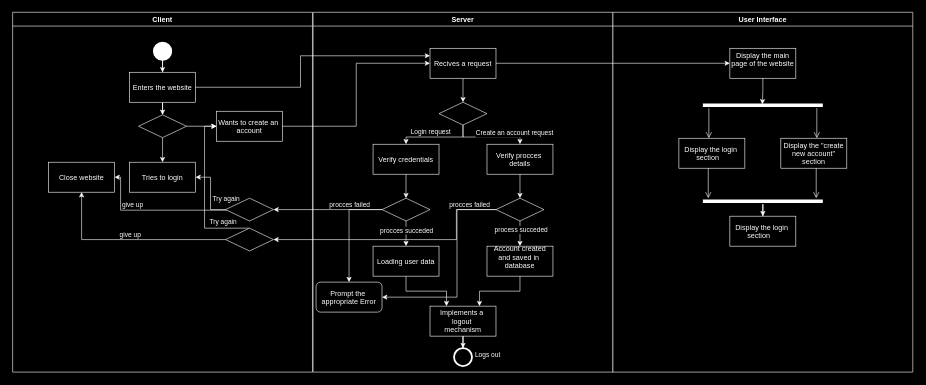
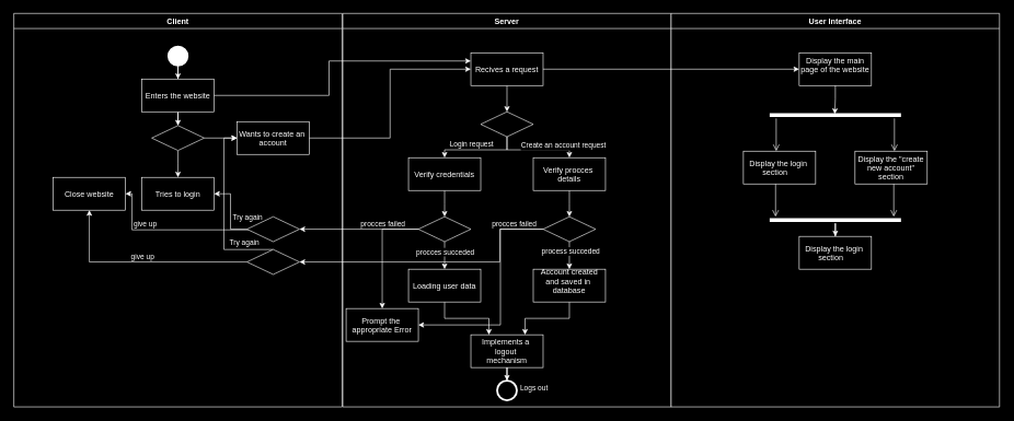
  <mxCell id="0" />
  <mxCell id="1" parent="0" />
  <mxCell id="2" value="Client" style="swimlane;labelBackgroundColor=#000000;labelBorderColor=#000000;swimlaneLine=1;swimlaneFillColor=#000000;gradientDirection=radial;fontColor=#FFFFFF;fillColor=#000000;fillStyle=auto;strokeColor=#FFFFFF;gradientColor=none;" vertex="1" parent="1"><mxGeometry x="20" y="20" width="500" height="600" as="geometry" /></mxCell>
  <mxCell id="3" value="" style="edgeStyle=orthogonalEdgeStyle;rounded=0;orthogonalLoop=1;jettySize=auto;html=1;strokeColor=#FFFFFF;" edge="1" parent="2" source="4" target="6"><mxGeometry relative="1" as="geometry" /></mxCell>
  <mxCell id="4" value="" style="strokeWidth=2;html=1;shape=mxgraph.flowchart.start_2;whiteSpace=wrap;strokeColor=#FFFFFF;fillColor=#FFFFFF;" vertex="1" parent="2"><mxGeometry x="235" y="50" width="30" height="30" as="geometry" /></mxCell>
  <mxCell id="5" value="" style="edgeStyle=orthogonalEdgeStyle;rounded=0;orthogonalLoop=1;jettySize=auto;html=1;strokeColor=#FFFFFF;" edge="1" parent="2" source="6" target="10"><mxGeometry relative="1" as="geometry" /></mxCell>
  <mxCell id="6" value="Enters the website" style="rounded=0;fillColor=#000000;shadow=0;fontColor=#FFFFFF;strokeColor=#FFFFFF;" vertex="1" parent="2"><mxGeometry x="195" y="100" width="110" height="50" as="geometry" /></mxCell>
  <mxCell id="7" value="Tries to login" style="rounded=0;fillColor=#000000;shadow=0;fontColor=#FFFFFF;strokeColor=#FFFFFF;" vertex="1" parent="2"><mxGeometry x="195" y="250" width="110" height="50" as="geometry" /></mxCell>
  <mxCell id="8" value="" style="edgeStyle=orthogonalEdgeStyle;rounded=0;orthogonalLoop=1;jettySize=auto;html=1;strokeColor=#FFFFFF;" edge="1" parent="2" source="10"><mxGeometry relative="1" as="geometry"><mxPoint x="250" y="250" as="targetPoint" /></mxGeometry></mxCell>
  <mxCell id="9" value="" style="edgeStyle=orthogonalEdgeStyle;rounded=0;orthogonalLoop=1;jettySize=auto;html=1;strokeColor=#FFFFFF;entryX=0;entryY=0.5;entryDx=0;entryDy=0;" edge="1" parent="2" source="10" target="11"><mxGeometry relative="1" as="geometry" /></mxCell>
  <mxCell id="10" value="" style="rhombus;fillColor=#000000;strokeColor=#FFFFFF;rounded=0;" vertex="1" parent="2"><mxGeometry x="210" y="171" width="80" height="38" as="geometry" /></mxCell>
  <mxCell id="11" value="Wants to create an &#10;account" style="rounded=0;fillColor=#000000;shadow=0;fontColor=#FFFFFF;strokeColor=#FFFFFF;" vertex="1" parent="2"><mxGeometry x="340" y="165" width="110" height="50" as="geometry" /></mxCell>
  <mxCell id="12" style="edgeStyle=orthogonalEdgeStyle;rounded=0;orthogonalLoop=1;jettySize=auto;html=1;entryX=1;entryY=0.5;entryDx=0;entryDy=0;strokeColor=#FFFFFF;" edge="1" parent="2" source="16" target="7"><mxGeometry relative="1" as="geometry" /></mxCell>
  <mxCell id="13" value="Try again" style="edgeLabel;html=1;align=center;verticalAlign=middle;resizable=0;points=[];fontColor=#FFFFFF;labelBackgroundColor=#000000;" vertex="1" connectable="0" parent="12"><mxGeometry x="-0.042" y="3" relative="1" as="geometry"><mxPoint x="28" y="6" as="offset" /></mxGeometry></mxCell>
  <mxCell id="14" style="edgeStyle=orthogonalEdgeStyle;rounded=0;orthogonalLoop=1;jettySize=auto;html=1;entryX=1;entryY=0.5;entryDx=0;entryDy=0;strokeColor=#FFFFFF;" edge="1" parent="2" source="16" target="17"><mxGeometry relative="1" as="geometry"><Array as="points"><mxPoint x="180" y="330" /><mxPoint x="180" y="275" /></Array></mxGeometry></mxCell>
  <mxCell id="15" value="give up" style="edgeLabel;html=1;align=center;verticalAlign=middle;resizable=0;points=[];fontColor=#FFFFFF;labelBackgroundColor=#000000;" vertex="1" connectable="0" parent="14"><mxGeometry x="0.138" y="2" relative="1" as="geometry"><mxPoint x="-20" y="-12" as="offset" /></mxGeometry></mxCell>
  <mxCell id="16" value="" style="rhombus;fillColor=#000000;strokeColor=#FFFFFF;rounded=0;" vertex="1" parent="2"><mxGeometry x="355" y="310" width="80" height="38" as="geometry" /></mxCell>
  <mxCell id="17" value="Close website" style="rounded=0;fillColor=#000000;shadow=0;fontColor=#FFFFFF;strokeColor=#FFFFFF;" vertex="1" parent="2"><mxGeometry x="60" y="250" width="110" height="50" as="geometry" /></mxCell>
  <mxCell id="18" style="edgeStyle=orthogonalEdgeStyle;rounded=0;orthogonalLoop=1;jettySize=auto;html=1;entryX=0.5;entryY=1;entryDx=0;entryDy=0;strokeColor=#FFFFFF;" edge="1" parent="2" source="20" target="17"><mxGeometry relative="1" as="geometry" /></mxCell>
  <mxCell id="19" style="edgeStyle=orthogonalEdgeStyle;rounded=0;orthogonalLoop=1;jettySize=auto;html=1;entryX=0;entryY=0.5;entryDx=0;entryDy=0;strokeColor=#FFFFFF;" edge="1" parent="2" source="20" target="11"><mxGeometry relative="1" as="geometry"><Array as="points"><mxPoint x="320" y="360" /><mxPoint x="320" y="190" /></Array></mxGeometry></mxCell>
  <mxCell id="20" value="" style="rhombus;fillColor=#000000;strokeColor=#FFFFFF;rounded=0;" vertex="1" parent="2"><mxGeometry x="355" y="360" width="80" height="38" as="geometry" /></mxCell>
  <mxCell id="21" value="Try again" style="edgeLabel;html=1;align=center;verticalAlign=middle;resizable=0;points=[];fontColor=#FFFFFF;labelBackgroundColor=#000000;" vertex="1" connectable="0" parent="2"><mxGeometry x="350" y="348.002" as="geometry" /></mxCell>
  <mxCell id="22" value="give up" style="edgeLabel;html=1;align=center;verticalAlign=middle;resizable=0;points=[];fontColor=#FFFFFF;labelBackgroundColor=#000000;" vertex="1" connectable="0" parent="2"><mxGeometry x="195.004" y="370" as="geometry" /></mxCell>
  <mxCell id="23" value="Server" style="swimlane;fillColor=#000000;fontColor=#FFFFFF;labelBackgroundColor=#000000;labelBorderColor=#000000;strokeColor=#FFFFFF;swimlaneLine=1;swimlaneFillColor=#000000;gradientColor=none;perimeterSpacing=1;rounded=0;" vertex="1" parent="1"><mxGeometry x="521" y="20" width="500" height="600" as="geometry" /></mxCell>
  <mxCell id="24" style="edgeStyle=orthogonalEdgeStyle;rounded=0;orthogonalLoop=1;jettySize=auto;html=1;strokeColor=#FFFFFF;" edge="1" parent="23" source="25" target="30"><mxGeometry relative="1" as="geometry" /></mxCell>
  <mxCell id="25" value="Recives a request" style="rounded=0;fillColor=#000000;shadow=0;fontColor=#FFFFFF;strokeColor=#FFFFFF;" vertex="1" parent="23"><mxGeometry x="195" y="60" width="110" height="50" as="geometry" /></mxCell>
  <mxCell id="26" style="edgeStyle=orthogonalEdgeStyle;rounded=0;orthogonalLoop=1;jettySize=auto;html=1;entryX=0.5;entryY=0;entryDx=0;entryDy=0;strokeColor=#FFFFFF;" edge="1" parent="23" source="30" target="32"><mxGeometry relative="1" as="geometry"><Array as="points"><mxPoint x="250" y="208" /><mxPoint x="345" y="208" /></Array></mxGeometry></mxCell>
  <mxCell id="27" value="Create an account request" style="edgeLabel;align=center;verticalAlign=middle;resizable=0;points=[];labelBorderColor=none;fontColor=#FFFFFF;labelBackgroundColor=#000000;" vertex="1" connectable="0" parent="26"><mxGeometry x="0.246" y="-3" relative="1" as="geometry"><mxPoint x="27" y="-11" as="offset" /></mxGeometry></mxCell>
  <mxCell id="28" style="edgeStyle=orthogonalEdgeStyle;rounded=0;orthogonalLoop=1;jettySize=auto;html=1;entryX=0.5;entryY=0;entryDx=0;entryDy=0;strokeColor=#FFFFFF;" edge="1" parent="23" source="30" target="34"><mxGeometry relative="1" as="geometry"><Array as="points"><mxPoint x="250" y="208" /><mxPoint x="155" y="208" /></Array></mxGeometry></mxCell>
  <mxCell id="29" value="&lt;div style=&quot;font-size: 10px; line-height: 0%;&quot;&gt;&lt;font size=&quot;1&quot; color=&quot;#ffffff&quot;&gt;&lt;span style=&quot;background-color: rgb(0, 0, 0); font-size: 11px;&quot;&gt;Login request&lt;/span&gt;&lt;/font&gt;&lt;/div&gt;" style="edgeLabel;html=1;align=center;verticalAlign=middle;resizable=0;points=[];" vertex="1" connectable="0" parent="28"><mxGeometry x="0.23" y="1" relative="1" as="geometry"><mxPoint x="3" y="-9" as="offset" /></mxGeometry></mxCell>
  <mxCell id="30" value="" style="rhombus;fillColor=#000000;strokeColor=#FFFFFF;rounded=0;" vertex="1" parent="23"><mxGeometry x="210" y="150" width="80" height="38" as="geometry" /></mxCell>
  <mxCell id="31" value="" style="edgeStyle=orthogonalEdgeStyle;rounded=0;orthogonalLoop=1;jettySize=auto;html=1;strokeColor=#FFFFFF;" edge="1" parent="23" source="32"><mxGeometry relative="1" as="geometry"><mxPoint x="345" y="310" as="targetPoint" /></mxGeometry></mxCell>
  <mxCell id="32" value="Verify procces &#10;details" style="rounded=0;fillColor=#000000;shadow=0;fontColor=#FFFFFF;strokeColor=#FFFFFF;" vertex="1" parent="23"><mxGeometry x="290" y="220" width="110" height="50" as="geometry" /></mxCell>
  <mxCell id="33" value="" style="edgeStyle=orthogonalEdgeStyle;rounded=0;orthogonalLoop=1;jettySize=auto;html=1;strokeColor=#FFFFFF;" edge="1" parent="23" source="34"><mxGeometry relative="1" as="geometry"><mxPoint x="155" y="310" as="targetPoint" /></mxGeometry></mxCell>
  <mxCell id="34" value="Verify credentials" style="rounded=0;fillColor=#000000;shadow=0;fontColor=#FFFFFF;strokeColor=#FFFFFF;" vertex="1" parent="23"><mxGeometry x="100" y="220" width="110" height="50" as="geometry" /></mxCell>
  <mxCell id="35" value="" style="edgeStyle=orthogonalEdgeStyle;rounded=0;orthogonalLoop=1;jettySize=auto;html=1;strokeColor=#FFFFFF;" edge="1" parent="23" source="38" target="45"><mxGeometry relative="1" as="geometry"><Array as="points"><mxPoint x="155" y="380" /><mxPoint x="155" y="380" /></Array></mxGeometry></mxCell>
  <mxCell id="36" value="procces succeded" style="edgeLabel;html=1;align=center;verticalAlign=middle;resizable=0;points=[];fontColor=#FFFFFF;labelBackgroundColor=#000000;" vertex="1" connectable="0" parent="35"><mxGeometry x="-0.274" relative="1" as="geometry"><mxPoint as="offset" /></mxGeometry></mxCell>
  <mxCell id="37" style="edgeStyle=orthogonalEdgeStyle;rounded=0;orthogonalLoop=1;jettySize=auto;html=1;entryX=0.5;entryY=0;entryDx=0;entryDy=0;strokeColor=#FFFFFF;" edge="1" parent="23" source="38" target="48"><mxGeometry relative="1" as="geometry"><Array as="points"><mxPoint x="60" y="329" /></Array></mxGeometry></mxCell>
  <mxCell id="38" value="" style="rhombus;fillColor=#000000;strokeColor=#FFFFFF;rounded=0;" vertex="1" parent="23"><mxGeometry x="115" y="310" width="80" height="38" as="geometry" /></mxCell>
  <mxCell id="39" value="" style="edgeStyle=orthogonalEdgeStyle;rounded=0;orthogonalLoop=1;jettySize=auto;html=1;strokeColor=#FFFFFF;" edge="1" parent="23" source="43" target="47"><mxGeometry relative="1" as="geometry" /></mxCell>
  <mxCell id="40" value="process succeded" style="edgeLabel;html=1;align=center;verticalAlign=middle;resizable=0;points=[];fontColor=#FFFFFF;labelBackgroundColor=#000000;" vertex="1" connectable="0" parent="39"><mxGeometry x="-0.333" y="1" relative="1" as="geometry"><mxPoint as="offset" /></mxGeometry></mxCell>
  <mxCell id="41" style="edgeStyle=orthogonalEdgeStyle;rounded=0;orthogonalLoop=1;jettySize=auto;html=1;entryX=1;entryY=0.5;entryDx=0;entryDy=0;strokeColor=#FFFFFF;" edge="1" parent="23" source="43" target="48"><mxGeometry relative="1" as="geometry"><Array as="points"><mxPoint x="240" y="329" /><mxPoint x="240" y="475" /></Array></mxGeometry></mxCell>
  <mxCell id="42" value="procces failed" style="edgeLabel;html=1;align=center;verticalAlign=middle;resizable=0;points=[];fontColor=#FFFFFF;labelBackgroundColor=#000000;" vertex="1" connectable="0" parent="41"><mxGeometry x="-0.73" y="2" relative="1" as="geometry"><mxPoint y="-11" as="offset" /></mxGeometry></mxCell>
  <mxCell id="43" value="" style="rhombus;fillColor=#000000;strokeColor=#FFFFFF;rounded=0;" vertex="1" parent="23"><mxGeometry x="305" y="310" width="80" height="38" as="geometry" /></mxCell>
  <mxCell id="44" style="edgeStyle=orthogonalEdgeStyle;rounded=0;orthogonalLoop=1;jettySize=auto;html=1;entryX=0.25;entryY=0;entryDx=0;entryDy=0;strokeColor=#FFFFFF;" edge="1" parent="23" source="45" target="50"><mxGeometry relative="1" as="geometry" /></mxCell>
  <mxCell id="45" value="Loading user data" style="rounded=0;fillColor=#000000;shadow=0;fontColor=#FFFFFF;strokeColor=#FFFFFF;" vertex="1" parent="23"><mxGeometry x="100" y="390" width="110" height="50" as="geometry" /></mxCell>
  <mxCell id="46" style="edgeStyle=orthogonalEdgeStyle;rounded=0;orthogonalLoop=1;jettySize=auto;html=1;entryX=0.75;entryY=0;entryDx=0;entryDy=0;strokeColor=#FFFFFF;" edge="1" parent="23" source="47" target="50"><mxGeometry relative="1" as="geometry" /></mxCell>
  <mxCell id="47" value="Account created &#10;and saved in &#10;database&#10;" style="rounded=0;fillColor=#000000;shadow=0;fontColor=#FFFFFF;strokeColor=#FFFFFF;" vertex="1" parent="23"><mxGeometry x="290" y="390" width="110" height="50" as="geometry" /></mxCell>
- <mxCell id="48" value="Prompt the &#10;appropriate Error" style="fillColor=#000000;shadow=0;fontColor=#FFFFFF;strokeColor=#FFFFFF;rounded=1;" vertex="1" parent="23"><mxGeometry x="5" y="450" width="110" height="50" as="geometry" /></mxCell>
+ <mxCell id="48" value="Prompt the &#10;appropriate Error" style="rounded=0;fillColor=#000000;shadow=0;fontColor=#FFFFFF;strokeColor=#FFFFFF;" vertex="1" parent="23"><mxGeometry x="5" y="450" width="110" height="50" as="geometry" /></mxCell>
  <mxCell id="49" value="" style="edgeStyle=orthogonalEdgeStyle;rounded=0;orthogonalLoop=1;jettySize=auto;html=1;" edge="1" parent="23" source="50"><mxGeometry relative="1" as="geometry"><mxPoint x="250" y="430" as="targetPoint" /></mxGeometry></mxCell>
  <mxCell id="50" value="Implements a &#10;logout &#10;mechanism" style="rounded=0;fillColor=#000000;shadow=0;fontColor=#FFFFFF;strokeColor=#FFFFFF;" vertex="1" parent="23"><mxGeometry x="195" y="490" width="110" height="50" as="geometry" /></mxCell>
  <mxCell id="51" value="" style="points=[[0.145,0.145,0],[0.5,0,0],[0.855,0.145,0],[1,0.5,0],[0.855,0.855,0],[0.5,1,0],[0.145,0.855,0],[0,0.5,0]];shape=mxgraph.bpmn.event;html=1;verticalLabelPosition=bottom;labelBackgroundColor=#000000;verticalAlign=top;align=center;perimeter=ellipsePerimeter;outlineConnect=0;aspect=fixed;outline=end;symbol=terminate2;fillColor=#000000;strokeColor=#FFFFFF;labelBorderColor=#FFFFFF;fontColor=#FFFFFF;gradientColor=none;noLabel=0;strokeOpacity=100;" vertex="1" parent="23"><mxGeometry x="235" y="560" width="30" height="30" as="geometry" /></mxCell>
  <mxCell id="52" style="edgeStyle=orthogonalEdgeStyle;rounded=0;orthogonalLoop=1;jettySize=auto;html=1;entryX=0.5;entryY=0;entryDx=0;entryDy=0;entryPerimeter=0;strokeColor=#FFFFFF;" edge="1" parent="23" source="50" target="51"><mxGeometry relative="1" as="geometry" /></mxCell>
  <mxCell id="53" value="&lt;span style=&quot;&quot;&gt;&lt;font&gt;Logs out&lt;/font&gt;&lt;/span&gt;" style="edgeLabel;html=1;align=center;verticalAlign=middle;resizable=0;points=[];fontColor=#FFFFFF;labelBackgroundColor=#000000;" vertex="1" connectable="0" parent="52"><mxGeometry x="0.056" y="-2" relative="1" as="geometry"><mxPoint x="38" y="22" as="offset" /></mxGeometry></mxCell>
  <mxCell id="54" value="User Interface" style="swimlane;fillColor=#000000;fontColor=#FFFFFF;labelBackgroundColor=#000000;labelBorderColor=#000000;strokeColor=#FFFFFF;swimlaneLine=1;swimlaneFillColor=#000000;gradientColor=none;startSize=23;" vertex="1" parent="1"><mxGeometry x="1021" y="20" width="500" height="600" as="geometry" /></mxCell>
  <mxCell id="55" value="Display the main&#10;page of the website&#10;" style="rounded=0;fillColor=#000000;shadow=0;fontColor=#FFFFFF;strokeColor=#FFFFFF;" vertex="1" parent="54"><mxGeometry x="195" y="60" width="110" height="50" as="geometry" /></mxCell>
  <mxCell id="56" value="" style="shape=line;html=1;strokeWidth=6;fillColor=#eeeeee;strokeColor=#FFFFFF;" vertex="1" parent="54"><mxGeometry x="150" y="150" width="200" height="10" as="geometry" /></mxCell>
  <mxCell id="57" value="" style="edgeStyle=orthogonalEdgeStyle;html=1;verticalAlign=bottom;endArrow=open;endSize=8;rounded=0;fillColor=#eeeeee;strokeColor=#FFFFFF;" edge="1" parent="54"><mxGeometry relative="1" as="geometry"><mxPoint x="160" y="210" as="targetPoint" /><mxPoint x="160" y="160" as="sourcePoint" /></mxGeometry></mxCell>
  <mxCell id="58" value="" style="edgeStyle=orthogonalEdgeStyle;html=1;verticalAlign=bottom;endArrow=open;endSize=8;rounded=0;fillColor=#eeeeee;strokeColor=#FFFFFF;" edge="1" parent="54"><mxGeometry relative="1" as="geometry"><mxPoint x="340" y="210" as="targetPoint" /><mxPoint x="340" y="160" as="sourcePoint" /></mxGeometry></mxCell>
  <mxCell id="59" style="edgeStyle=orthogonalEdgeStyle;rounded=0;orthogonalLoop=1;jettySize=auto;html=1;entryX=0.496;entryY=0.343;entryDx=0;entryDy=0;entryPerimeter=0;strokeColor=#FFFFFF;" edge="1" parent="54" source="55" target="56"><mxGeometry relative="1" as="geometry" /></mxCell>
  <mxCell id="60" value="Display the login &#10;section    " style="rounded=0;fillColor=#000000;shadow=0;fontColor=#FFFFFF;strokeColor=#FFFFFF;" vertex="1" parent="54"><mxGeometry x="110" y="210" width="110" height="50" as="geometry" /></mxCell>
  <mxCell id="61" value="Display the &quot;create&#10;new account&quot; &#10;section" style="rounded=0;fillColor=#000000;shadow=0;fontColor=#FFFFFF;strokeColor=#FFFFFF;" vertex="1" parent="54"><mxGeometry x="280" y="210" width="110" height="50" as="geometry" /></mxCell>
  <mxCell id="62" value="" style="edgeStyle=orthogonalEdgeStyle;rounded=0;orthogonalLoop=1;jettySize=auto;html=1;strokeColor=#FFFFFF;" edge="1" parent="54" source="63" target="66"><mxGeometry relative="1" as="geometry" /></mxCell>
  <mxCell id="63" value="" style="shape=line;html=1;strokeWidth=6;fillColor=#eeeeee;strokeColor=#FFFFFF;" vertex="1" parent="54"><mxGeometry x="150" y="310" width="200" height="10" as="geometry" /></mxCell>
  <mxCell id="64" value="" style="edgeStyle=orthogonalEdgeStyle;html=1;verticalAlign=bottom;endArrow=open;endSize=8;rounded=0;fillColor=#eeeeee;strokeColor=#FFFFFF;" edge="1" parent="54"><mxGeometry relative="1" as="geometry"><mxPoint x="159" y="310" as="targetPoint" /><mxPoint x="159" y="260" as="sourcePoint" /></mxGeometry></mxCell>
  <mxCell id="65" value="" style="edgeStyle=orthogonalEdgeStyle;html=1;verticalAlign=bottom;endArrow=open;endSize=8;rounded=0;fillColor=#eeeeee;strokeColor=#FFFFFF;" edge="1" parent="54"><mxGeometry relative="1" as="geometry"><mxPoint x="339" y="310" as="targetPoint" /><mxPoint x="339" y="260" as="sourcePoint" /></mxGeometry></mxCell>
  <mxCell id="66" value="Display the login &#10;section    " style="rounded=0;fillColor=#000000;shadow=0;fontColor=#FFFFFF;strokeColor=#FFFFFF;" vertex="1" parent="54"><mxGeometry x="195" y="340" width="110" height="50" as="geometry" /></mxCell>
  <mxCell id="67" style="edgeStyle=orthogonalEdgeStyle;rounded=0;orthogonalLoop=1;jettySize=auto;html=1;entryX=0;entryY=0.5;entryDx=0;entryDy=0;strokeColor=#FFFFFF;" edge="1" parent="1" source="11" target="25"><mxGeometry relative="1" as="geometry" /></mxCell>
  <mxCell id="68" style="edgeStyle=orthogonalEdgeStyle;rounded=0;orthogonalLoop=1;jettySize=auto;html=1;entryX=1;entryY=0.5;entryDx=0;entryDy=0;strokeColor=#FFFFFF;" edge="1" parent="1" source="38" target="16"><mxGeometry relative="1" as="geometry" /></mxCell>
  <mxCell id="69" value="procces failed" style="edgeLabel;html=1;align=center;verticalAlign=middle;resizable=0;points=[];fontColor=#FFFFFF;labelBackgroundColor=#000000;" vertex="1" connectable="0" parent="68"><mxGeometry x="-0.144" y="-1" relative="1" as="geometry"><mxPoint x="22" y="-8" as="offset" /></mxGeometry></mxCell>
  <mxCell id="70" style="edgeStyle=orthogonalEdgeStyle;rounded=0;orthogonalLoop=1;jettySize=auto;html=1;entryX=1;entryY=0.5;entryDx=0;entryDy=0;strokeColor=#FFFFFF;" edge="1" parent="1" source="43" target="20"><mxGeometry relative="1" as="geometry"><Array as="points"><mxPoint x="760" y="349" /><mxPoint x="760" y="399" /></Array></mxGeometry></mxCell>
  <mxCell id="71" style="edgeStyle=orthogonalEdgeStyle;rounded=0;orthogonalLoop=1;jettySize=auto;html=1;entryX=0;entryY=0.25;entryDx=0;entryDy=0;strokeColor=#FFFFFF;" edge="1" parent="1" source="6" target="25"><mxGeometry relative="1" as="geometry"><Array as="points"><mxPoint x="500" y="145" /><mxPoint x="500" y="93" /></Array></mxGeometry></mxCell>
  <mxCell id="72" style="edgeStyle=orthogonalEdgeStyle;rounded=0;orthogonalLoop=1;jettySize=auto;html=1;entryX=0;entryY=0.5;entryDx=0;entryDy=0;strokeColor=#FFFFFF;" edge="1" parent="1" source="25" target="55"><mxGeometry relative="1" as="geometry" /></mxCell>
